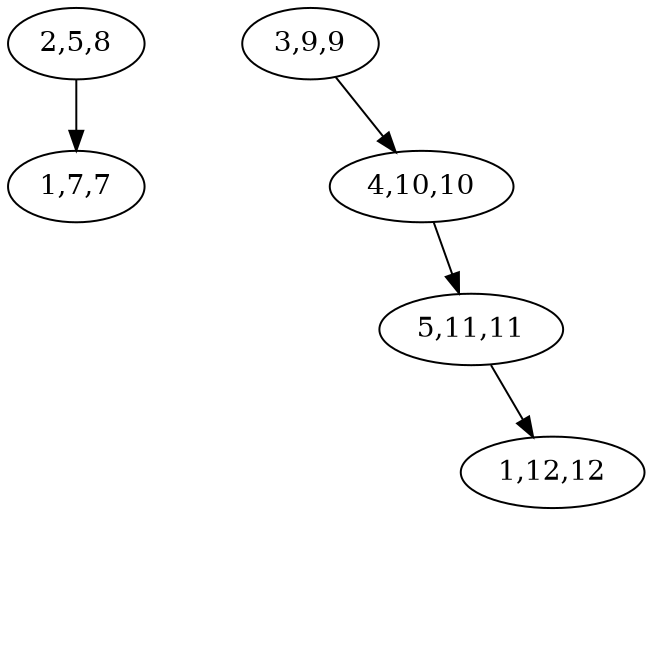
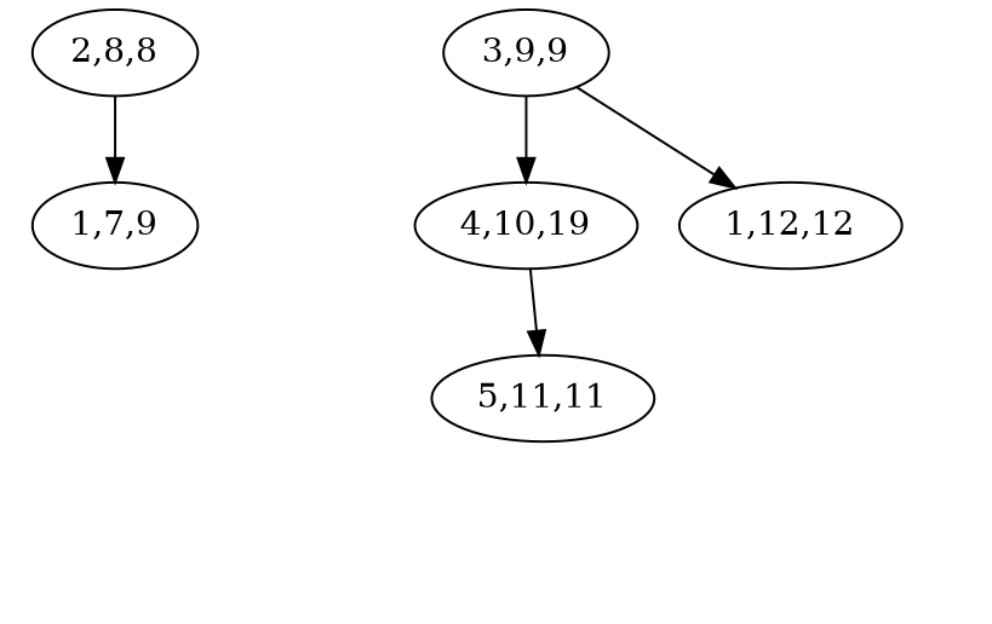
  digraph {
    node [style=invis]
    edge [style=invis]
-   n1 [label="2,5,8" style=""]
-   n2 [label="1,7,7" style=""]
+   n1 [label="2,8,8" style=""]
+   n2 [label="1,7,9" style=""]
    2 [width=.1]
    3 [width=.1]
    n5 [label="3,9,9" style=""]
    5 [width=.1]
-   n7 [label="4,10,10" style=""]
+   n7 [label="4,10,19" style=""]
    7 [width=.1]
    n9 [label="5,11,11" style=""]
    9 [width=.1]
    n11 [label="1,12,12" style=""]
    11 [width=.1]
    12 [width=.1]
    n1 -> n2 [style=""]
    n2 -> 2
    n2 -> 3
    n5 -> 5
    n5 -> n7 [style=""]
    n7 -> 7
    n7 -> n9 [style=""]
    n9 -> 9
-   n9 -> n11 [style=""]
+   n5 -> n11 [style=""]
    n11 -> 11
    n11 -> 12
  }
